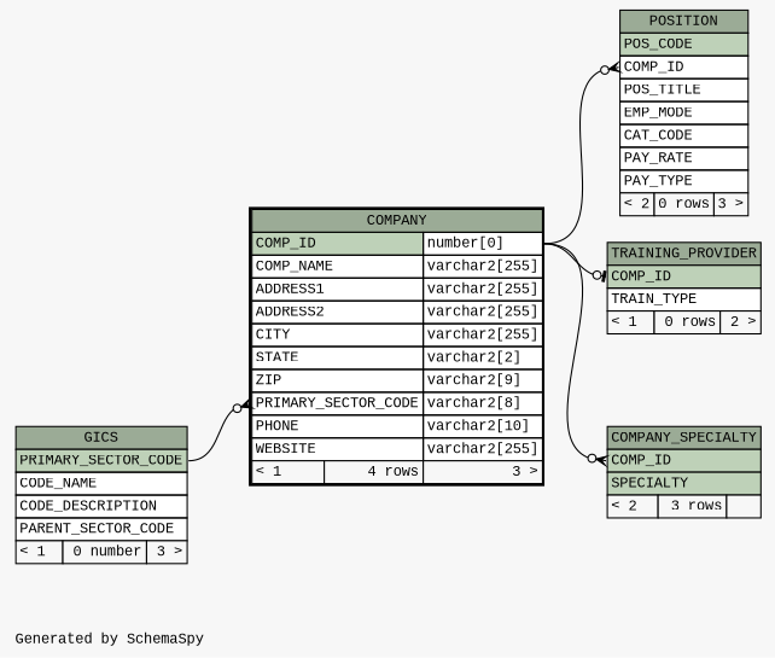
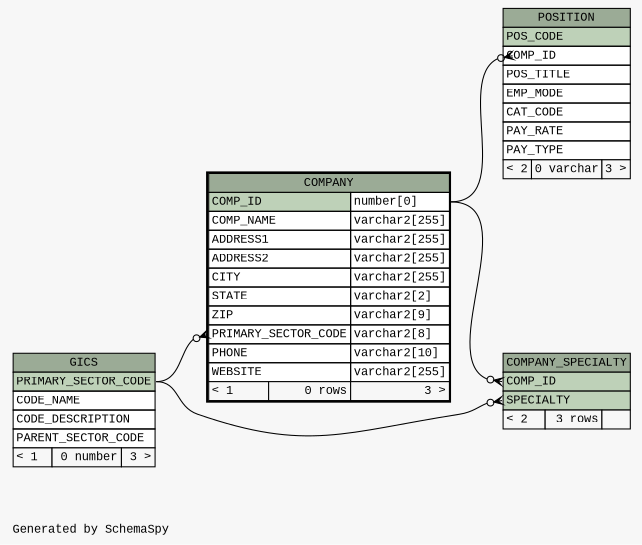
  digraph {
    bgcolor="#f7f7f7"
    fontname="Liberation Mono"
    fontsize=11
    label="\nGenerated by SchemaSpy"
    labeljust=l
    nodesep=0.18
    rankdir=RL
    ranksep=0.46
    node [fontname="Liberation Mono" fontsize=11 shape=plaintext]
    edge [arrowhead=none arrowsize=0.8 arrowtail=crowodot dir=back fontname="Liberation Mono" headport="COMP_ID.type:e" tailport="COMP_ID:w"]
-   n1 [label=<     <TABLE BORDER="2" CELLBORDER="1" CELLSPACING="0" BGCOLOR="#ffffff">       <TR><TD COLSPAN="3" BGCOLOR="#9bab96" ALIGN="CENTER">COMPANY</TD></TR>       <TR><TD PORT="COMP_ID" COLSPAN="2" BGCOLOR="#bed1b8" ALIGN="LEFT">COMP_ID</TD><TD PORT="COMP_ID.type" ALIGN="LEFT">number[0]</TD></TR>       <TR><TD PORT="COMP_NAME" COLSPAN="2" ALIGN="LEFT">COMP_NAME</TD><TD PORT="COMP_NAME.type" ALIGN="LEFT">varchar2[255]</TD></TR>       <TR><TD PORT="ADDRESS1" COLSPAN="2" ALIGN="LEFT">ADDRESS1</TD><TD PORT="ADDRESS1.type" ALIGN="LEFT">varchar2[255]</TD></TR>       <TR><TD PORT="ADDRESS2" COLSPAN="2" ALIGN="LEFT">ADDRESS2</TD><TD PORT="ADDRESS2.type" ALIGN="LEFT">varchar2[255]</TD></TR>       <TR><TD PORT="CITY" COLSPAN="2" ALIGN="LEFT">CITY</TD><TD PORT="CITY.type" ALIGN="LEFT">varchar2[255]</TD></TR>       <TR><TD PORT="STATE" COLSPAN="2" ALIGN="LEFT">STATE</TD><TD PORT="STATE.type" ALIGN="LEFT">varchar2[2]</TD></TR>       <TR><TD PORT="ZIP" COLSPAN="2" ALIGN="LEFT">ZIP</TD><TD PORT="ZIP.type" ALIGN="LEFT">varchar2[9]</TD></TR>       <TR><TD PORT="PRIMARY_SECTOR_CODE" COLSPAN="2" ALIGN="LEFT">PRIMARY_SECTOR_CODE</TD><TD PORT="PRIMARY_SECTOR_CODE.type" ALIGN="LEFT">varchar2[8]</TD></TR>       <TR><TD PORT="PHONE" COLSPAN="2" ALIGN="LEFT">PHONE</TD><TD PORT="PHONE.type" ALIGN="LEFT">varchar2[10]</TD></TR>       <TR><TD PORT="WEBSITE" COLSPAN="2" ALIGN="LEFT">WEBSITE</TD><TD PORT="WEBSITE.type" ALIGN="LEFT">varchar2[255]</TD></TR>       <TR><TD ALIGN="LEFT" BGCOLOR="#f7f7f7">&lt; 1</TD><TD ALIGN="RIGHT" BGCOLOR="#f7f7f7">4 rows</TD><TD ALIGN="RIGHT" BGCOLOR="#f7f7f7">3 &gt;</TD></TR>     </TABLE>>]
+   n1 [label=<     <TABLE BORDER="2" CELLBORDER="1" CELLSPACING="0" BGCOLOR="#ffffff">       <TR><TD COLSPAN="3" BGCOLOR="#9bab96" ALIGN="CENTER">COMPANY</TD></TR>       <TR><TD PORT="COMP_ID" COLSPAN="2" BGCOLOR="#bed1b8" ALIGN="LEFT">COMP_ID</TD><TD PORT="COMP_ID.type" ALIGN="LEFT">number[0]</TD></TR>       <TR><TD PORT="COMP_NAME" COLSPAN="2" ALIGN="LEFT">COMP_NAME</TD><TD PORT="COMP_NAME.type" ALIGN="LEFT">varchar2[255]</TD></TR>       <TR><TD PORT="ADDRESS1" COLSPAN="2" ALIGN="LEFT">ADDRESS1</TD><TD PORT="ADDRESS1.type" ALIGN="LEFT">varchar2[255]</TD></TR>       <TR><TD PORT="ADDRESS2" COLSPAN="2" ALIGN="LEFT">ADDRESS2</TD><TD PORT="ADDRESS2.type" ALIGN="LEFT">varchar2[255]</TD></TR>       <TR><TD PORT="CITY" COLSPAN="2" ALIGN="LEFT">CITY</TD><TD PORT="CITY.type" ALIGN="LEFT">varchar2[255]</TD></TR>       <TR><TD PORT="STATE" COLSPAN="2" ALIGN="LEFT">STATE</TD><TD PORT="STATE.type" ALIGN="LEFT">varchar2[2]</TD></TR>       <TR><TD PORT="ZIP" COLSPAN="2" ALIGN="LEFT">ZIP</TD><TD PORT="ZIP.type" ALIGN="LEFT">varchar2[9]</TD></TR>       <TR><TD PORT="PRIMARY_SECTOR_CODE" COLSPAN="2" ALIGN="LEFT">PRIMARY_SECTOR_CODE</TD><TD PORT="PRIMARY_SECTOR_CODE.type" ALIGN="LEFT">varchar2[8]</TD></TR>       <TR><TD PORT="PHONE" COLSPAN="2" ALIGN="LEFT">PHONE</TD><TD PORT="PHONE.type" ALIGN="LEFT">varchar2[10]</TD></TR>       <TR><TD PORT="WEBSITE" COLSPAN="2" ALIGN="LEFT">WEBSITE</TD><TD PORT="WEBSITE.type" ALIGN="LEFT">varchar2[255]</TD></TR>       <TR><TD ALIGN="LEFT" BGCOLOR="#f7f7f7">&lt; 1</TD><TD ALIGN="RIGHT" BGCOLOR="#f7f7f7">0 rows</TD><TD ALIGN="RIGHT" BGCOLOR="#f7f7f7">3 &gt;</TD></TR>     </TABLE>>]
    n2 [label=<     <TABLE BORDER="0" CELLBORDER="1" CELLSPACING="0" BGCOLOR="#ffffff">       <TR><TD COLSPAN="3" BGCOLOR="#9bab96" ALIGN="CENTER">GICS</TD></TR>       <TR><TD PORT="PRIMARY_SECTOR_CODE" COLSPAN="3" BGCOLOR="#bed1b8" ALIGN="LEFT">PRIMARY_SECTOR_CODE</TD></TR>       <TR><TD PORT="CODE_NAME" COLSPAN="3" ALIGN="LEFT">CODE_NAME</TD></TR>       <TR><TD PORT="CODE_DESCRIPTION" COLSPAN="3" ALIGN="LEFT">CODE_DESCRIPTION</TD></TR>       <TR><TD PORT="PARENT_SECTOR_CODE" COLSPAN="3" ALIGN="LEFT">PARENT_SECTOR_CODE</TD></TR>       <TR><TD ALIGN="LEFT" BGCOLOR="#f7f7f7">&lt; 1</TD><TD ALIGN="RIGHT" BGCOLOR="#f7f7f7">0 number</TD><TD ALIGN="RIGHT" BGCOLOR="#f7f7f7">3 &gt;</TD></TR>     </TABLE>>]
    n3 [label=<     <TABLE BORDER="0" CELLBORDER="1" CELLSPACING="0" BGCOLOR="#ffffff">       <TR><TD COLSPAN="3" BGCOLOR="#9bab96" ALIGN="CENTER">COMPANY_SPECIALTY</TD></TR>       <TR><TD PORT="COMP_ID" COLSPAN="3" BGCOLOR="#bed1b8" ALIGN="LEFT">COMP_ID</TD></TR>       <TR><TD PORT="SPECIALTY" COLSPAN="3" BGCOLOR="#bed1b8" ALIGN="LEFT">SPECIALTY</TD></TR>       <TR><TD ALIGN="LEFT" BGCOLOR="#f7f7f7">&lt; 2</TD><TD ALIGN="RIGHT" BGCOLOR="#f7f7f7">3 rows</TD><TD ALIGN="RIGHT" BGCOLOR="#f7f7f7">  </TD></TR>     </TABLE>>]
-   n4 [label=<     <TABLE BORDER="0" CELLBORDER="1" CELLSPACING="0" BGCOLOR="#ffffff">       <TR><TD COLSPAN="3" BGCOLOR="#9bab96" ALIGN="CENTER">POSITION</TD></TR>       <TR><TD PORT="POS_CODE" COLSPAN="3" BGCOLOR="#bed1b8" ALIGN="LEFT">POS_CODE</TD></TR>       <TR><TD PORT="COMP_ID" COLSPAN="3" ALIGN="LEFT">COMP_ID</TD></TR>       <TR><TD PORT="POS_TITLE" COLSPAN="3" ALIGN="LEFT">POS_TITLE</TD></TR>       <TR><TD PORT="EMP_MODE" COLSPAN="3" ALIGN="LEFT">EMP_MODE</TD></TR>       <TR><TD PORT="CAT_CODE" COLSPAN="3" ALIGN="LEFT">CAT_CODE</TD></TR>       <TR><TD PORT="PAY_RATE" COLSPAN="3" ALIGN="LEFT">PAY_RATE</TD></TR>       <TR><TD PORT="PAY_TYPE" COLSPAN="3" ALIGN="LEFT">PAY_TYPE</TD></TR>       <TR><TD ALIGN="LEFT" BGCOLOR="#f7f7f7">&lt; 2</TD><TD ALIGN="RIGHT" BGCOLOR="#f7f7f7">0 rows</TD><TD ALIGN="RIGHT" BGCOLOR="#f7f7f7">3 &gt;</TD></TR>     </TABLE>>]
-   n5 [label=<     <TABLE BORDER="0" CELLBORDER="1" CELLSPACING="0" BGCOLOR="#ffffff">       <TR><TD COLSPAN="3" BGCOLOR="#9bab96" ALIGN="CENTER">TRAINING_PROVIDER</TD></TR>       <TR><TD PORT="COMP_ID" COLSPAN="3" BGCOLOR="#bed1b8" ALIGN="LEFT">COMP_ID</TD></TR>       <TR><TD PORT="TRAIN_TYPE" COLSPAN="3" ALIGN="LEFT">TRAIN_TYPE</TD></TR>       <TR><TD ALIGN="LEFT" BGCOLOR="#f7f7f7">&lt; 1</TD><TD ALIGN="RIGHT" BGCOLOR="#f7f7f7">0 rows</TD><TD ALIGN="RIGHT" BGCOLOR="#f7f7f7">2 &gt;</TD></TR>     </TABLE>>]
+   n4 [label=<     <TABLE BORDER="0" CELLBORDER="1" CELLSPACING="0" BGCOLOR="#ffffff">       <TR><TD COLSPAN="3" BGCOLOR="#9bab96" ALIGN="CENTER">POSITION</TD></TR>       <TR><TD PORT="POS_CODE" COLSPAN="3" BGCOLOR="#bed1b8" ALIGN="LEFT">POS_CODE</TD></TR>       <TR><TD PORT="COMP_ID" COLSPAN="3" ALIGN="LEFT">COMP_ID</TD></TR>       <TR><TD PORT="POS_TITLE" COLSPAN="3" ALIGN="LEFT">POS_TITLE</TD></TR>       <TR><TD PORT="EMP_MODE" COLSPAN="3" ALIGN="LEFT">EMP_MODE</TD></TR>       <TR><TD PORT="CAT_CODE" COLSPAN="3" ALIGN="LEFT">CAT_CODE</TD></TR>       <TR><TD PORT="PAY_RATE" COLSPAN="3" ALIGN="LEFT">PAY_RATE</TD></TR>       <TR><TD PORT="PAY_TYPE" COLSPAN="3" ALIGN="LEFT">PAY_TYPE</TD></TR>       <TR><TD ALIGN="LEFT" BGCOLOR="#f7f7f7">&lt; 2</TD><TD ALIGN="RIGHT" BGCOLOR="#f7f7f7">0 varchar</TD><TD ALIGN="RIGHT" BGCOLOR="#f7f7f7">3 &gt;</TD></TR>     </TABLE>>]
    n1 -> n2 [headport="PRIMARY_SECTOR_CODE:e" tailport="PRIMARY_SECTOR_CODE:w"]
    n3 -> n1
+   n3 -> n2 [headport="PRIMARY_SECTOR_CODE:e" tailport="SPECIALTY:w"]
    n4 -> n1
-   n5 -> n1 [arrowtail=teeodot]
  }
